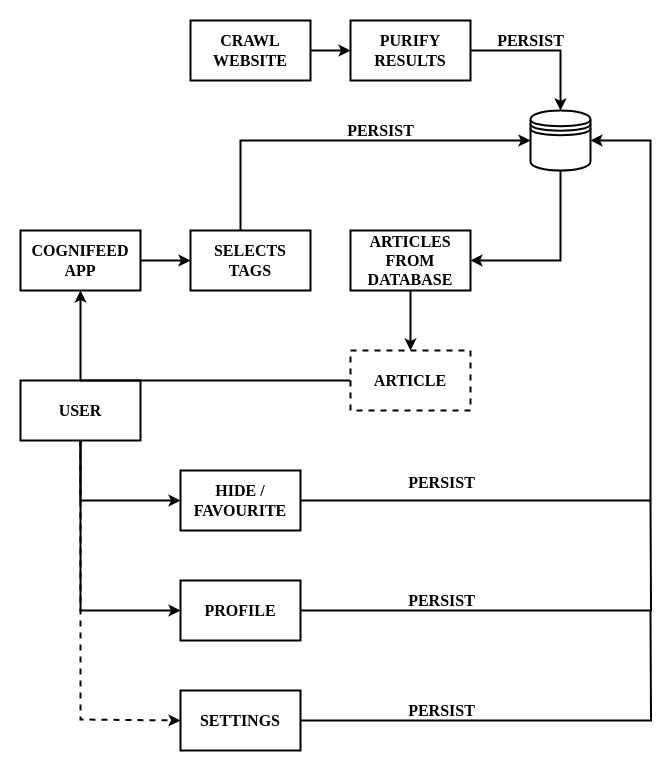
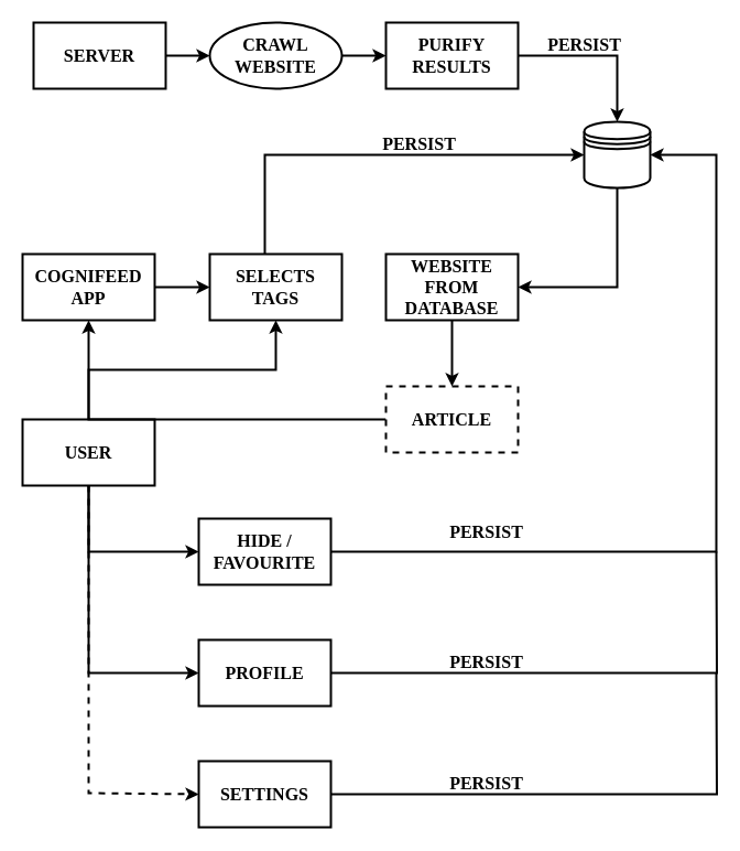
  <mxCell id="0" />
  <mxCell id="1" parent="0" />
  <mxCell id="2" style="rounded=0;orthogonalLoop=1;jettySize=auto;html=1;entryX=0;entryY=0.5;entryDx=0;entryDy=0;fontFamily=Times New Roman;fontSize=16;strokeWidth=2;fontStyle=1" edge="1" parent="1" source="3" target="6"><mxGeometry relative="1" as="geometry" /></mxCell>
  <mxCell id="3" value="COGNIFEED APP" style="rounded=0;whiteSpace=wrap;html=1;fontFamily=Times New Roman;fontSize=16;strokeWidth=2;fontStyle=1" vertex="1" parent="1"><mxGeometry x="20" y="230" width="120" height="60" as="geometry" /></mxCell>
+ <mxCell id="4" style="edgeStyle=orthogonalEdgeStyle;rounded=0;orthogonalLoop=1;jettySize=auto;html=1;fontFamily=Times New Roman;fontSize=16;endArrow=classic;endFill=1;exitX=0.5;exitY=0;exitDx=0;exitDy=0;strokeWidth=2;fontStyle=1" edge="1" parent="1" source="20" target="6"><mxGeometry relative="1" as="geometry"><mxPoint x="250" y="330" as="sourcePoint" /></mxGeometry></mxCell>
  <mxCell id="5" style="edgeStyle=orthogonalEdgeStyle;rounded=0;orthogonalLoop=1;jettySize=auto;html=1;entryX=0;entryY=0.5;entryDx=0;entryDy=0;endArrow=classic;endFill=1;fontFamily=Times New Roman;fontSize=16;strokeWidth=2;fontStyle=1" edge="1" parent="1" source="6" target="10"><mxGeometry relative="1" as="geometry"><Array as="points"><mxPoint x="240" y="140" /></Array></mxGeometry></mxCell>
  <mxCell id="6" value="SELECTS TAGS" style="rounded=0;whiteSpace=wrap;html=1;fontFamily=Times New Roman;fontSize=16;strokeWidth=2;fontStyle=1" vertex="1" parent="1"><mxGeometry x="190" y="230" width="120" height="60" as="geometry" /></mxCell>
  <mxCell id="7" style="edgeStyle=orthogonalEdgeStyle;rounded=0;orthogonalLoop=1;jettySize=auto;html=1;fontFamily=Times New Roman;fontSize=16;strokeWidth=2;fontStyle=1" edge="1" parent="1" source="8" target="22"><mxGeometry relative="1" as="geometry" /></mxCell>
- <mxCell id="8" value="ARTICLES FROM DATABASE" style="rounded=0;whiteSpace=wrap;html=1;fontFamily=Times New Roman;fontSize=16;strokeWidth=2;fontStyle=1" vertex="1" parent="1"><mxGeometry x="350" y="230" width="120" height="60" as="geometry" /></mxCell>
+ <mxCell id="8" value="WEBSITE FROM DATABASE" style="rounded=0;whiteSpace=wrap;html=1;fontFamily=Times New Roman;fontSize=16;strokeWidth=2;fontStyle=1" vertex="1" parent="1"><mxGeometry x="350" y="230" width="120" height="60" as="geometry" /></mxCell>
  <mxCell id="9" style="edgeStyle=orthogonalEdgeStyle;rounded=0;orthogonalLoop=1;jettySize=auto;html=1;entryX=1;entryY=0.5;entryDx=0;entryDy=0;fontFamily=Times New Roman;fontSize=16;strokeWidth=2;fontStyle=1" edge="1" parent="1" source="10" target="8"><mxGeometry relative="1" as="geometry"><Array as="points"><mxPoint x="560" y="260" /></Array></mxGeometry></mxCell>
  <mxCell id="10" value="" style="shape=datastore;whiteSpace=wrap;html=1;fontFamily=Times New Roman;fontSize=16;strokeWidth=2;fontStyle=1" vertex="1" parent="1"><mxGeometry x="530" y="110" width="60" height="60" as="geometry" /></mxCell>
  <mxCell id="11" style="edgeStyle=orthogonalEdgeStyle;rounded=0;orthogonalLoop=1;jettySize=auto;html=1;entryX=0.5;entryY=0;entryDx=0;entryDy=0;fontFamily=Times New Roman;fontSize=16;strokeWidth=2;fontStyle=1" edge="1" parent="1" source="12" target="10"><mxGeometry relative="1" as="geometry"><mxPoint x="499.647" y="-20.353" as="targetPoint" /></mxGeometry></mxCell>
  <mxCell id="12" value="PURIFY RESULTS" style="rounded=0;whiteSpace=wrap;html=1;fontFamily=Times New Roman;fontSize=16;strokeWidth=2;fontStyle=1" vertex="1" parent="1"><mxGeometry x="350" y="20" width="120" height="60" as="geometry" /></mxCell>
  <mxCell id="13" style="edgeStyle=orthogonalEdgeStyle;rounded=0;orthogonalLoop=1;jettySize=auto;html=1;entryX=0;entryY=0.5;entryDx=0;entryDy=0;fontFamily=Times New Roman;fontSize=16;strokeWidth=2;fontStyle=1" edge="1" parent="1" source="14" target="12"><mxGeometry relative="1" as="geometry" /></mxCell>
- <mxCell id="14" value="CRAWL WEBSITE" style="rounded=0;whiteSpace=wrap;html=1;fontFamily=Times New Roman;fontSize=16;strokeWidth=2;fontStyle=1" vertex="1" parent="1"><mxGeometry x="190" y="20" width="120" height="60" as="geometry" /></mxCell>
+ <mxCell id="14" value="CRAWL WEBSITE" style="ellipse;whiteSpace=wrap;html=1;fontFamily=Times New Roman;fontSize=16;strokeWidth=2;fontStyle=1;" vertex="1" parent="1"><mxGeometry x="190" y="20" width="120" height="60" as="geometry" /></mxCell>
+ <mxCell id="15" style="edgeStyle=orthogonalEdgeStyle;rounded=0;orthogonalLoop=1;jettySize=auto;html=1;entryX=0;entryY=0.5;entryDx=0;entryDy=0;fontFamily=Times New Roman;fontSize=16;strokeWidth=2;fontStyle=1" edge="1" parent="1" source="16" target="14"><mxGeometry relative="1" as="geometry" /></mxCell>
+ <mxCell id="16" value="SERVER" style="rounded=0;whiteSpace=wrap;html=1;fontFamily=Times New Roman;fontSize=16;strokeWidth=2;fontStyle=1" vertex="1" parent="1"><mxGeometry x="30" y="20" width="120" height="60" as="geometry" /></mxCell>
  <mxCell id="17" style="edgeStyle=orthogonalEdgeStyle;rounded=0;orthogonalLoop=1;jettySize=auto;html=1;entryX=0;entryY=0.5;entryDx=0;entryDy=0;endArrow=classic;endFill=1;fontFamily=Times New Roman;fontSize=16;strokeWidth=2;fontStyle=1" edge="1" parent="1" source="20" target="24"><mxGeometry relative="1" as="geometry"><Array as="points"><mxPoint x="80" y="500" /></Array></mxGeometry></mxCell>
  <mxCell id="18" style="edgeStyle=orthogonalEdgeStyle;rounded=0;orthogonalLoop=1;jettySize=auto;html=1;entryX=0;entryY=0.5;entryDx=0;entryDy=0;endArrow=classic;endFill=1;fontFamily=Times New Roman;fontSize=16;strokeWidth=2;fontStyle=1" edge="1" parent="1" source="20" target="29"><mxGeometry relative="1" as="geometry"><Array as="points"><mxPoint x="80" y="610" /></Array></mxGeometry></mxCell>
  <mxCell id="19" style="edgeStyle=orthogonalEdgeStyle;rounded=0;orthogonalLoop=1;jettySize=auto;html=1;entryX=0;entryY=0.5;entryDx=0;entryDy=0;endArrow=classic;endFill=1;fontFamily=Times New Roman;fontSize=16;strokeWidth=2;fontStyle=1;dashed=1;" edge="1" parent="1" source="20" target="32"><mxGeometry relative="1" as="geometry"><Array as="points"><mxPoint x="80" y="719" /></Array></mxGeometry></mxCell>
  <mxCell id="20" value="USER" style="rounded=0;whiteSpace=wrap;html=1;fontFamily=Times New Roman;fontSize=16;strokeWidth=2;fontStyle=1" vertex="1" parent="1"><mxGeometry x="20" y="380" width="120" height="60" as="geometry" /></mxCell>
  <mxCell id="21" style="edgeStyle=orthogonalEdgeStyle;rounded=0;orthogonalLoop=1;jettySize=auto;html=1;endArrow=classic;endFill=1;fontFamily=Times New Roman;fontSize=16;strokeWidth=2;fontStyle=1;" edge="1" parent="1" source="22" target="3"><mxGeometry relative="1" as="geometry" /></mxCell>
  <mxCell id="22" value="ARTICLE" style="rounded=0;whiteSpace=wrap;html=1;fontFamily=Times New Roman;fontSize=16;strokeWidth=2;fontStyle=1;dashed=1;" vertex="1" parent="1"><mxGeometry x="350" y="350" width="120" height="60" as="geometry" /></mxCell>
  <mxCell id="23" style="edgeStyle=orthogonalEdgeStyle;rounded=0;orthogonalLoop=1;jettySize=auto;html=1;entryX=1;entryY=0.5;entryDx=0;entryDy=0;endArrow=classic;endFill=1;fontFamily=Times New Roman;fontSize=16;strokeWidth=2;fontStyle=1" edge="1" parent="1" source="24" target="10"><mxGeometry relative="1" as="geometry"><Array as="points"><mxPoint x="650" y="500" /><mxPoint x="650" y="140" /></Array></mxGeometry></mxCell>
  <mxCell id="24" value="HIDE /&lt;br&gt;FAVOURITE" style="rounded=0;whiteSpace=wrap;html=1;fontFamily=Times New Roman;fontSize=16;strokeWidth=2;fontStyle=1" vertex="1" parent="1"><mxGeometry x="180" y="470" width="120" height="60" as="geometry" /></mxCell>
  <mxCell id="25" value="PERSIST" style="text;html=1;align=center;verticalAlign=middle;resizable=0;points=[];;autosize=1;fontSize=16;fontFamily=Times New Roman;strokeWidth=2;fontStyle=1" vertex="1" parent="1"><mxGeometry x="401" y="472" width="80" height="20" as="geometry" /></mxCell>
  <mxCell id="26" value="PERSIST" style="text;html=1;align=center;verticalAlign=middle;resizable=0;points=[];;autosize=1;fontSize=16;fontFamily=Times New Roman;strokeWidth=2;fontStyle=1" vertex="1" parent="1"><mxGeometry x="490" y="30" width="80" height="20" as="geometry" /></mxCell>
  <mxCell id="27" value="PERSIST" style="text;html=1;align=center;verticalAlign=middle;resizable=0;points=[];;autosize=1;fontSize=16;fontFamily=Times New Roman;strokeWidth=2;fontStyle=1" vertex="1" parent="1"><mxGeometry x="340" y="120" width="80" height="20" as="geometry" /></mxCell>
  <mxCell id="28" style="edgeStyle=orthogonalEdgeStyle;rounded=0;orthogonalLoop=1;jettySize=auto;html=1;endArrow=none;endFill=0;fontFamily=Times New Roman;fontSize=16;strokeWidth=2;fontStyle=1" edge="1" parent="1" source="29"><mxGeometry relative="1" as="geometry"><mxPoint x="650" y="500" as="targetPoint" /></mxGeometry></mxCell>
  <mxCell id="29" value="PROFILE" style="rounded=0;whiteSpace=wrap;html=1;fontFamily=Times New Roman;fontSize=16;strokeWidth=2;fontStyle=1" vertex="1" parent="1"><mxGeometry x="180" y="580" width="120" height="60" as="geometry" /></mxCell>
  <mxCell id="30" value="PERSIST" style="text;html=1;align=center;verticalAlign=middle;resizable=0;points=[];;autosize=1;fontSize=16;fontFamily=Times New Roman;strokeWidth=2;fontStyle=1" vertex="1" parent="1"><mxGeometry x="401" y="590" width="80" height="20" as="geometry" /></mxCell>
  <mxCell id="31" style="edgeStyle=orthogonalEdgeStyle;rounded=0;orthogonalLoop=1;jettySize=auto;html=1;endArrow=none;endFill=0;fontFamily=Times New Roman;fontSize=16;strokeWidth=2;fontStyle=1" edge="1" parent="1" source="32"><mxGeometry relative="1" as="geometry"><mxPoint x="650" y="610" as="targetPoint" /></mxGeometry></mxCell>
  <mxCell id="32" value="SETTINGS" style="rounded=0;whiteSpace=wrap;html=1;fontFamily=Times New Roman;fontSize=16;strokeWidth=2;fontStyle=1" vertex="1" parent="1"><mxGeometry x="180" y="690" width="120" height="60" as="geometry" /></mxCell>
  <mxCell id="33" value="PERSIST" style="text;html=1;align=center;verticalAlign=middle;resizable=0;points=[];;autosize=1;fontSize=16;fontFamily=Times New Roman;strokeWidth=2;fontStyle=1" vertex="1" parent="1"><mxGeometry x="401" y="700" width="80" height="20" as="geometry" /></mxCell>
